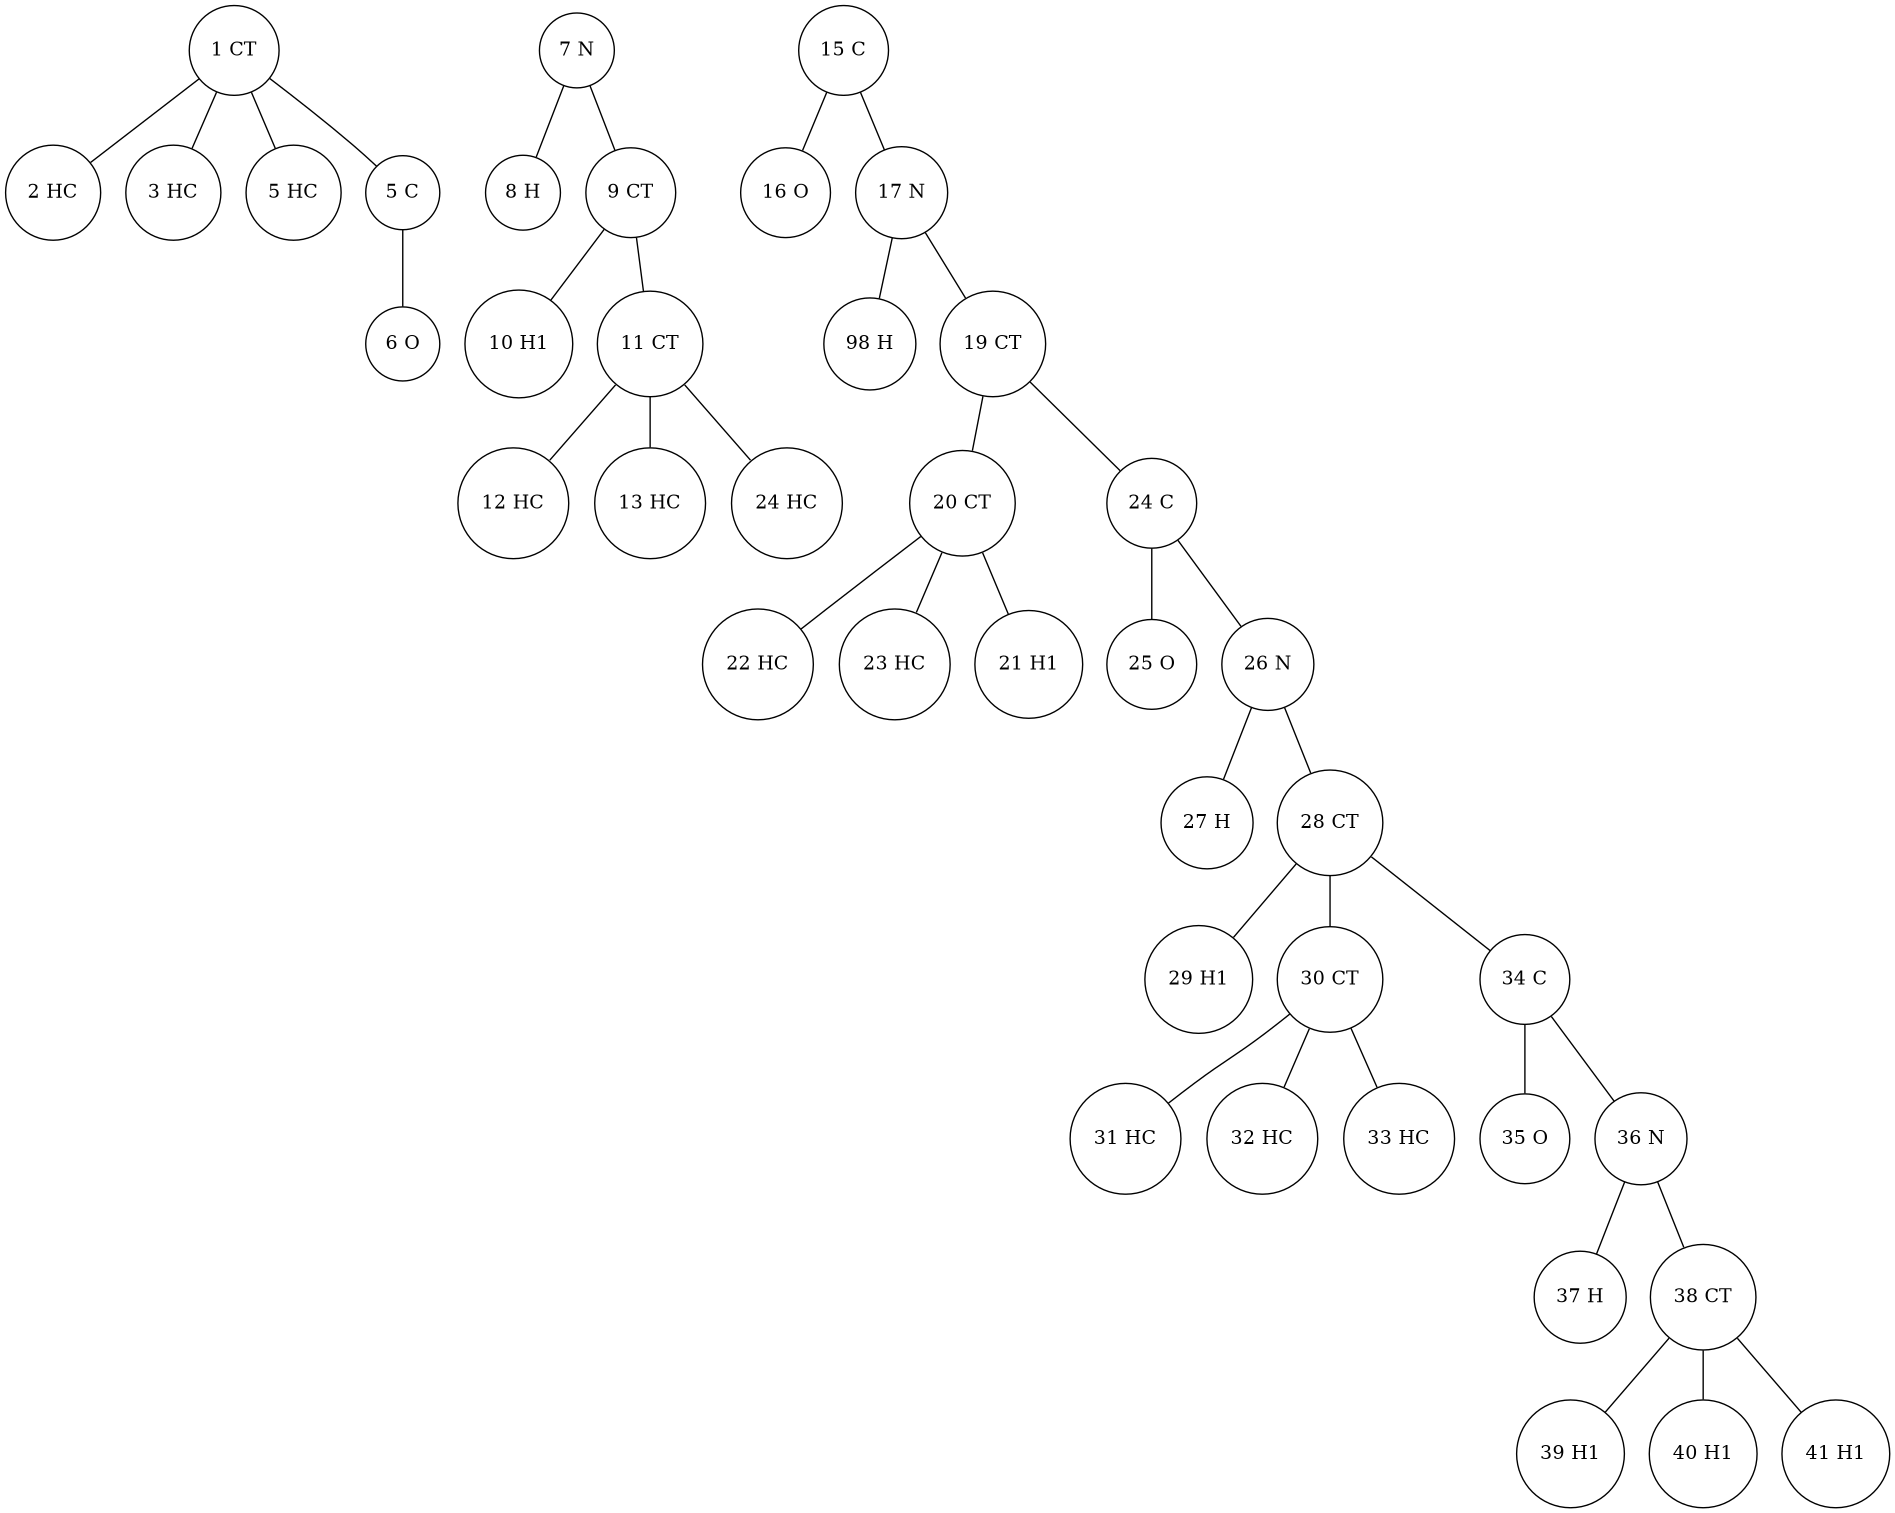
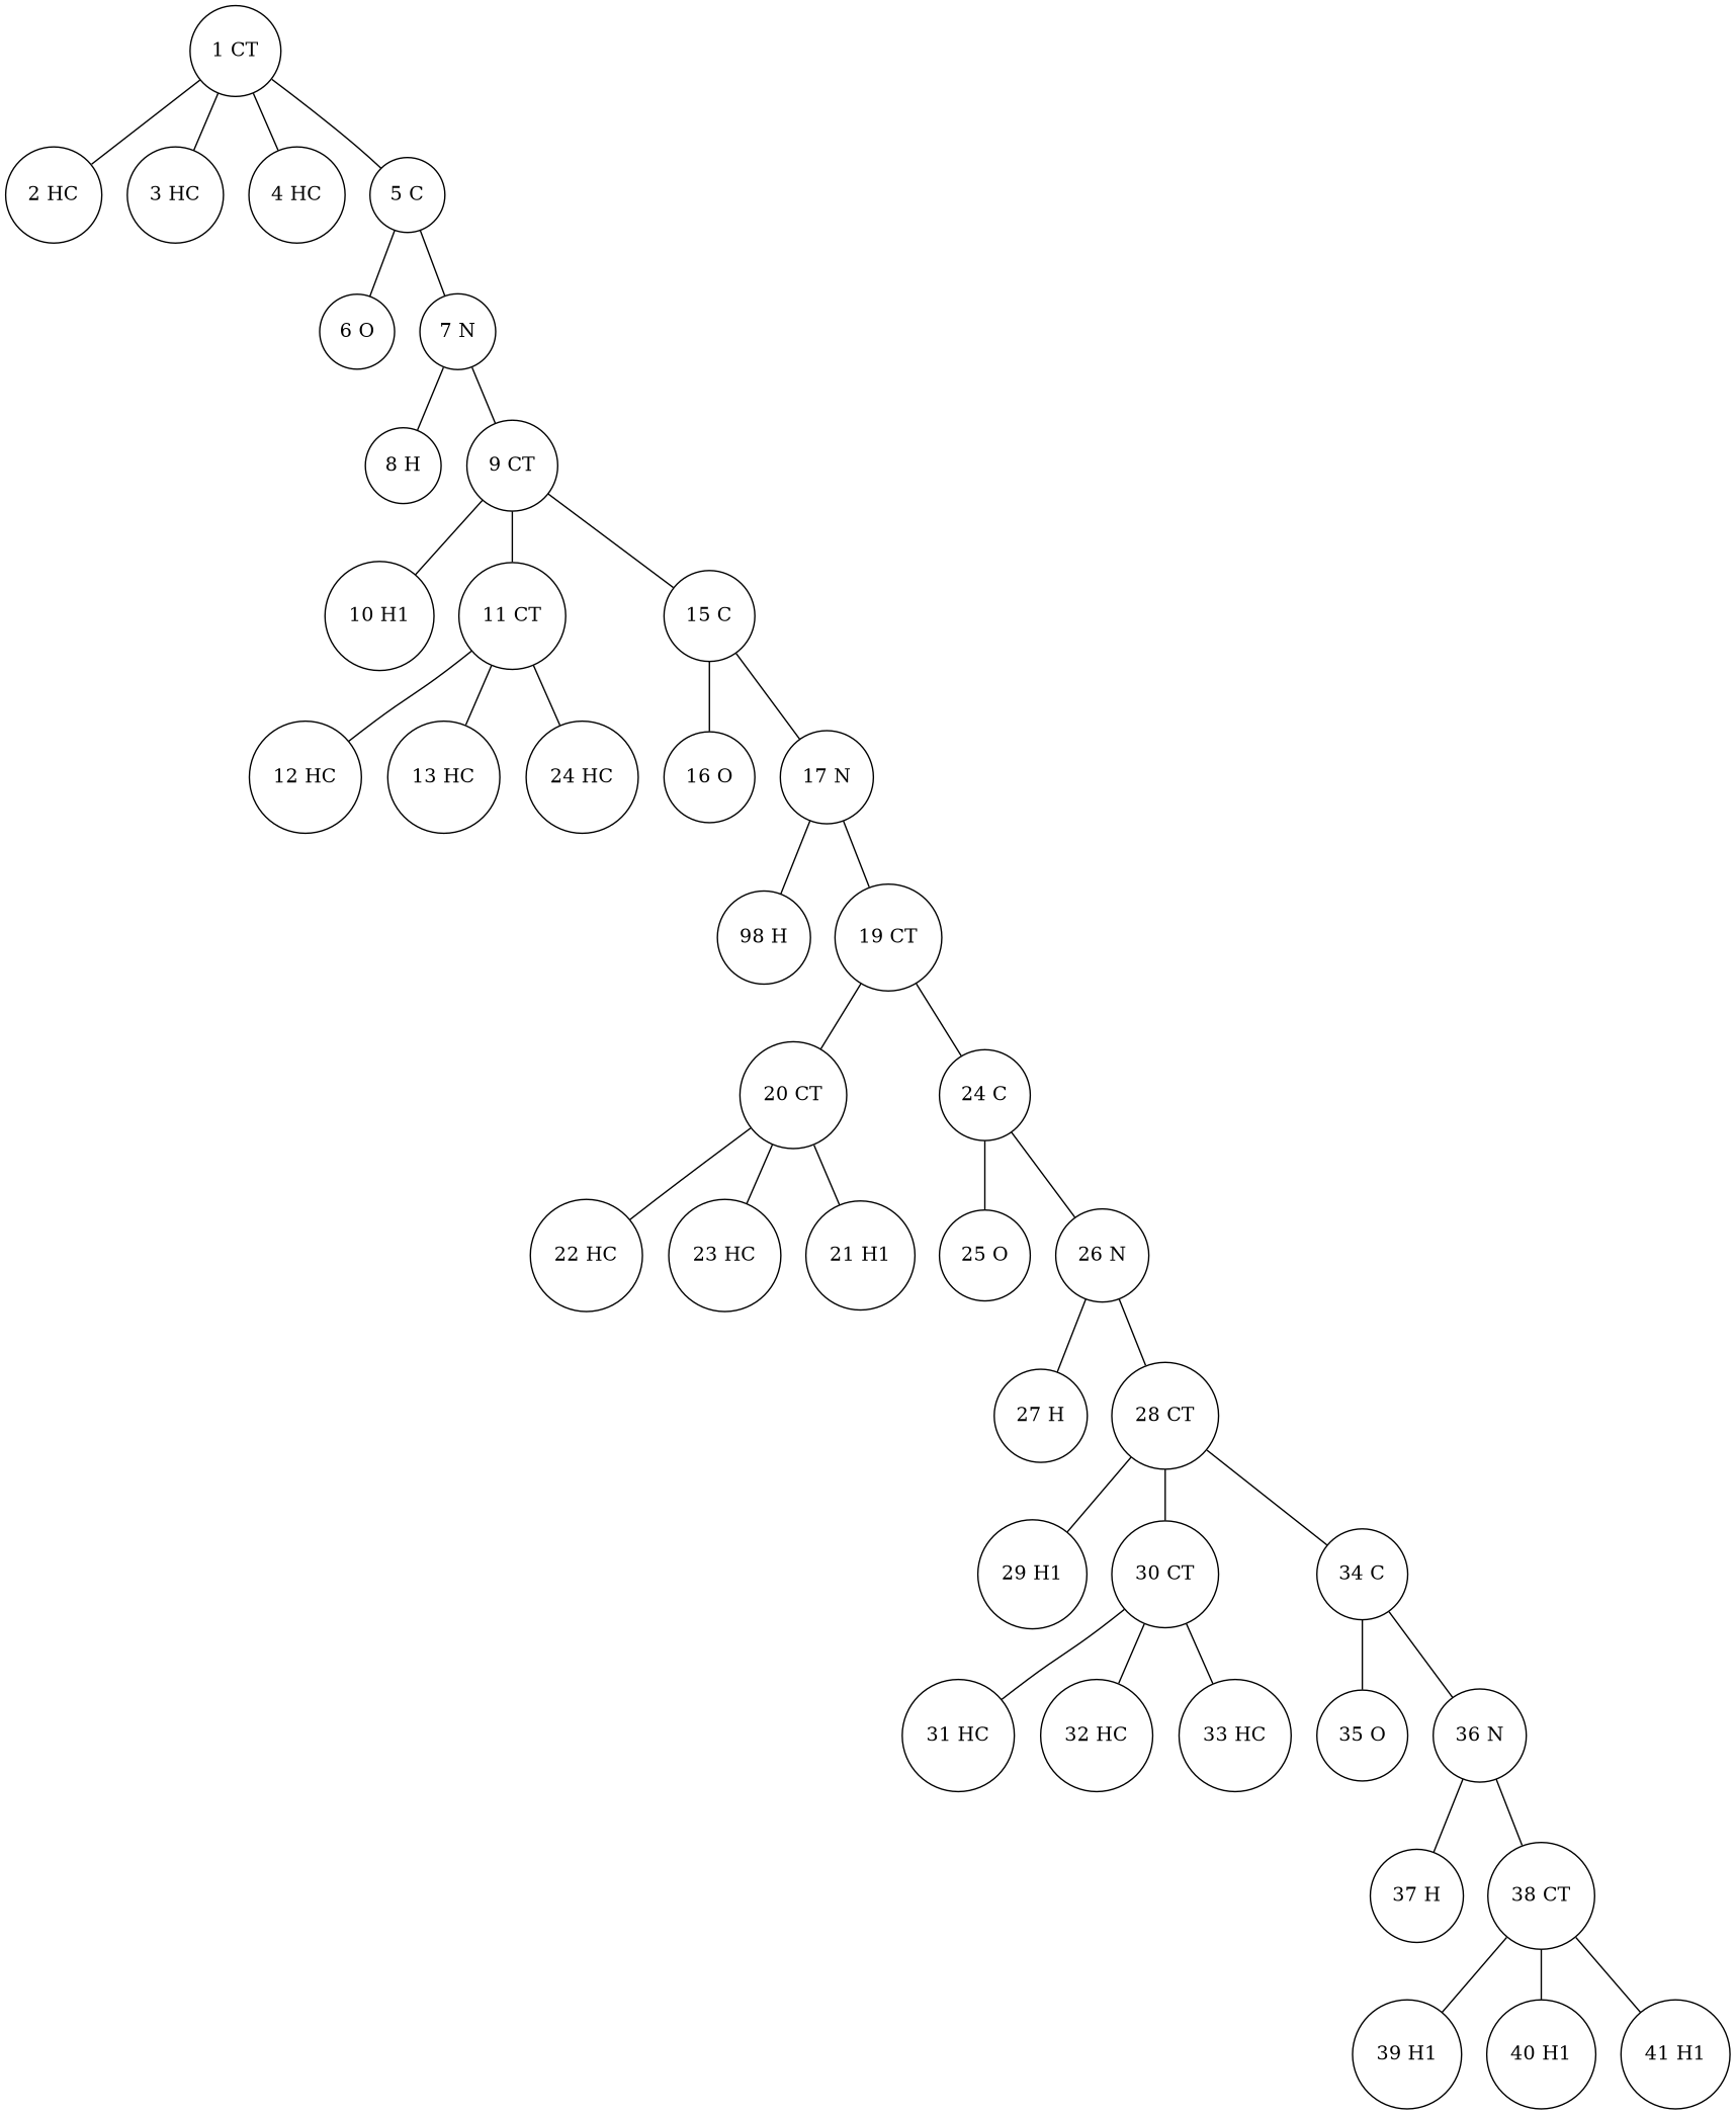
  graph {
    node [shape=circle]
    "1 CT"
    "2 HC"
    "3 HC"
-   "4 HC" [label="5 HC"]
+   "4 HC"
    "5 C"
    "6 O"
    "7 N"
    "8 H"
    "9 CT"
    "10 H1"
    "11 CT"
    "15 C"
    "12 HC"
    "13 HC"
    n15 [label="24 HC"]
    "16 O"
    "17 N"
    n18 [label="98 H"]
    "19 CT"
    "20 CT"
    "24 C"
    "22 HC"
    "23 HC"
    "21 H1"
    "25 O"
    "26 N"
    "27 H"
    "28 CT"
    "29 H1"
    "30 CT"
    "34 C"
    "31 HC"
    "32 HC"
    "33 HC"
    "35 O"
    "36 N"
    "37 H"
    "38 CT"
    "39 H1"
    "40 H1"
    "41 H1"
    "1 CT" -- "2 HC"
    "1 CT" -- "3 HC"
    "1 CT" -- "4 HC"
    "1 CT" -- "5 C"
    "5 C" -- "6 O"
+   "5 C" -- "7 N"
    "7 N" -- "8 H"
    "7 N" -- "9 CT"
    "9 CT" -- "10 H1"
    "9 CT" -- "11 CT"
+   "9 CT" -- "15 C"
    "11 CT" -- "12 HC"
    "11 CT" -- "13 HC"
    "11 CT" -- n15
    "15 C" -- "16 O"
    "15 C" -- "17 N"
    "17 N" -- n18
    "17 N" -- "19 CT"
    "19 CT" -- "20 CT"
    "19 CT" -- "24 C"
    "20 CT" -- "22 HC"
    "20 CT" -- "23 HC"
    "20 CT" -- "21 H1"
    "24 C" -- "25 O"
    "24 C" -- "26 N"
    "26 N" -- "27 H"
    "26 N" -- "28 CT"
    "28 CT" -- "29 H1"
    "28 CT" -- "30 CT"
    "28 CT" -- "34 C"
    "30 CT" -- "31 HC"
    "30 CT" -- "32 HC"
    "30 CT" -- "33 HC"
    "34 C" -- "35 O"
    "34 C" -- "36 N"
    "36 N" -- "37 H"
    "36 N" -- "38 CT"
    "38 CT" -- "39 H1"
    "38 CT" -- "40 H1"
    "38 CT" -- "41 H1"
  }
